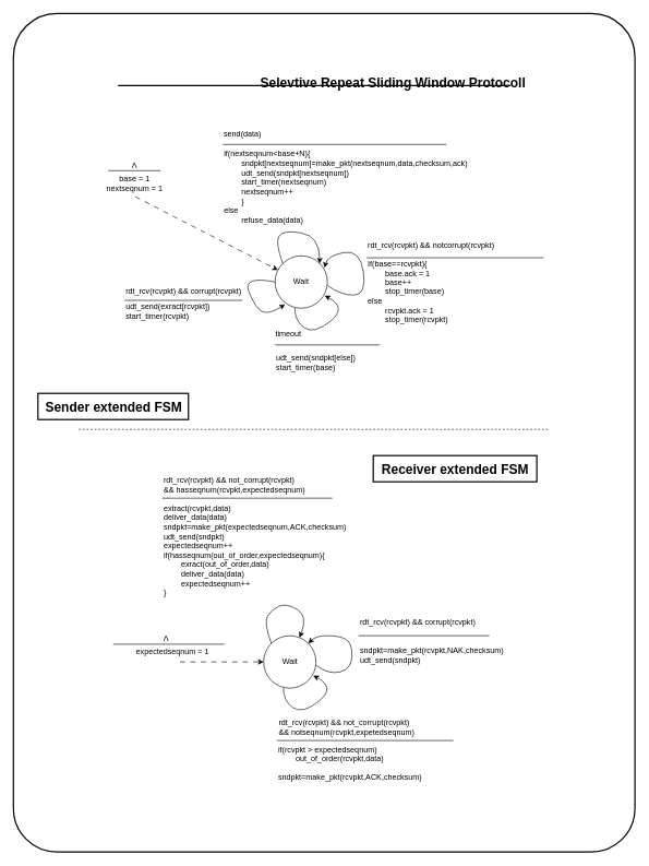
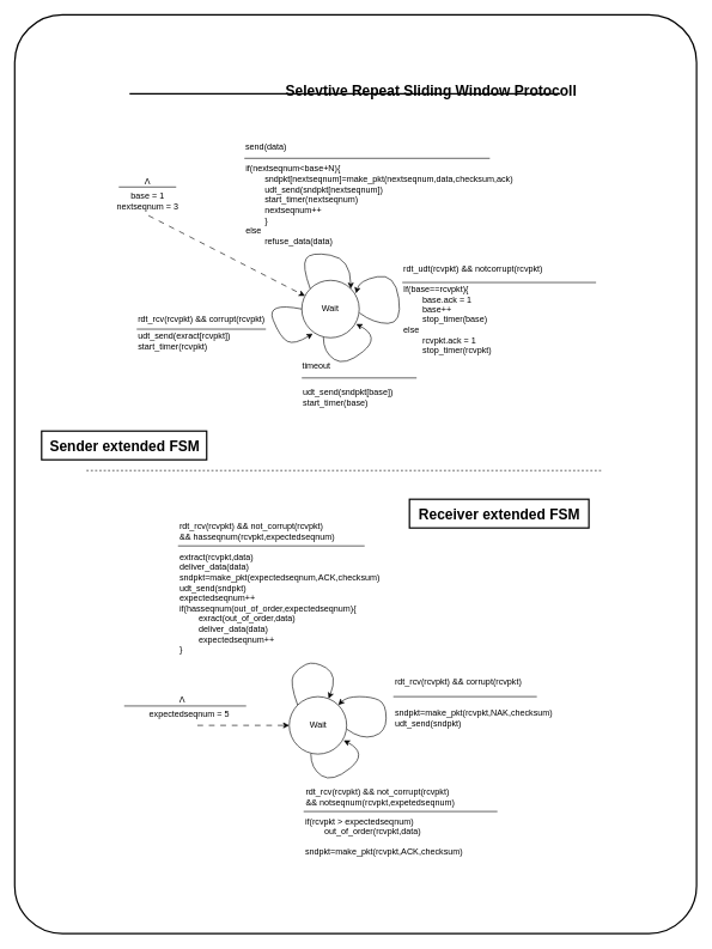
  <mxCell id="0" />
  <mxCell id="1" parent="0" />
  <mxCell id="2" value="" style="rounded=1;whiteSpace=wrap;html=1;strokeColor=default;strokeWidth=2;fontSize=20;fontColor=#1A1A1A;arcSize=7;" vertex="1" parent="1"><mxGeometry x="20" y="20" width="950" height="1280" as="geometry" /></mxCell>
  <mxCell id="3" value="sndpkt=make_pkt(rcvpkt,NAK,checksum)&lt;br&gt;udt_send(sndpkt)" style="text;html=1;align=left;verticalAlign=middle;resizable=0;points=[];autosize=1;" vertex="1" parent="1"><mxGeometry x="547.5" y="980" width="240" height="40" as="geometry" /></mxCell>
- <mxCell id="4" value="base = 1&lt;br&gt;nextseqnum = 1" style="text;html=1;align=center;verticalAlign=middle;resizable=0;points=[];autosize=1;labelBackgroundColor=none;" vertex="1" parent="1"><mxGeometry x="150" y="260" width="110" height="40" as="geometry" /></mxCell>
- <mxCell id="5" value="rdt_rcv(rcvpkt) &amp;amp;&amp;amp; notcorrupt(rcvpkt)" style="text;html=1;align=left;verticalAlign=middle;resizable=0;points=[];autosize=1;fontSize=12;labelBackgroundColor=none;" vertex="1" parent="1"><mxGeometry x="560" y="360" width="220" height="30" as="geometry" /></mxCell>
+ <mxCell id="4" value="base = 1&lt;br&gt;nextseqnum = 3" style="text;html=1;align=center;verticalAlign=middle;resizable=0;points=[];autosize=1;labelBackgroundColor=none;" vertex="1" parent="1"><mxGeometry x="150" y="260" width="110" height="40" as="geometry" /></mxCell>
+ <mxCell id="5" value="rdt_udt(rcvpkt) &amp;amp;&amp;amp; notcorrupt(rcvpkt)" style="text;html=1;align=left;verticalAlign=middle;resizable=0;points=[];autosize=1;fontSize=12;labelBackgroundColor=none;" vertex="1" parent="1"><mxGeometry x="560" y="360" width="220" height="30" as="geometry" /></mxCell>
  <mxCell id="6" value="If(base==rcvpkt){&lt;br&gt;&lt;span style=&quot;white-space: pre;&quot;&gt;&#09;&lt;/span&gt;base.ack = 1&lt;br&gt;&lt;span style=&quot;white-space: pre;&quot;&gt;&#09;&lt;/span&gt;base++&lt;br&gt; &lt;span style=&quot;white-space: pre;&quot;&gt;&#09;&lt;/span&gt;stop_timer(base)&lt;br&gt;else&lt;br&gt; &lt;span style=&quot;white-space: pre;&quot;&gt;&#09;&lt;/span&gt;rcvpkt.ack = 1&lt;br&gt;&lt;span style=&quot;white-space: pre;&quot;&gt;&#09;&lt;/span&gt;stop_timer(rcvpkt)" style="text;html=1;align=left;verticalAlign=middle;resizable=0;points=[];autosize=1;fontSize=12;labelBackgroundColor=none;" vertex="1" parent="1"><mxGeometry x="560" y="390" width="150" height="110" as="geometry" /></mxCell>
  <mxCell id="7" value="timeout" style="text;html=1;align=center;verticalAlign=middle;resizable=0;points=[];autosize=1;fontSize=12;labelBackgroundColor=none;" vertex="1" parent="1"><mxGeometry x="410" y="495" width="60" height="30" as="geometry" /></mxCell>
- <mxCell id="8" value="udt_send(sndpkt[else])&lt;br&gt;start_timer(base)" style="text;html=1;align=left;verticalAlign=middle;resizable=0;points=[];autosize=1;fontSize=12;labelBackgroundColor=none;" vertex="1" parent="1"><mxGeometry x="420" y="533" width="150" height="40" as="geometry" /></mxCell>
+ <mxCell id="8" value="udt_send(sndpkt[base])&lt;br&gt;start_timer(base)" style="text;html=1;align=left;verticalAlign=middle;resizable=0;points=[];autosize=1;fontSize=12;labelBackgroundColor=none;" vertex="1" parent="1"><mxGeometry x="420" y="533" width="150" height="40" as="geometry" /></mxCell>
  <mxCell id="9" value="Wait" style="ellipse;whiteSpace=wrap;html=1;aspect=fixed;labelBackgroundColor=none;" vertex="1" parent="1"><mxGeometry x="420" y="390" width="80" height="80" as="geometry" /></mxCell>
  <mxCell id="10" value="" style="endArrow=none;html=1;labelBackgroundColor=none;" edge="1" parent="1"><mxGeometry width="50" height="50" relative="1" as="geometry"><mxPoint x="340" y="220" as="sourcePoint" /><mxPoint x="682" y="220" as="targetPoint" /></mxGeometry></mxCell>
  <mxCell id="11" value="&lt;div&gt;if(nextseqnum&amp;lt;base+N){&lt;/div&gt;&lt;div&gt;&amp;nbsp;&lt;span style=&quot;white-space: pre;&quot;&gt;&#09;&lt;/span&gt;sndpkt[nextseqnum]=make_pkt(nextseqnum,data,checksum,ack)&lt;/div&gt;&lt;div&gt;&amp;nbsp;&lt;span style=&quot;white-space: pre;&quot;&gt;&#09;&lt;/span&gt;udt_send(sndpkt[nextseqnum])&lt;/div&gt;&lt;div&gt;&amp;nbsp;&lt;span style=&quot;white-space: pre;&quot;&gt;&#09;&lt;/span&gt;start_timer(nextseqnum)&lt;/div&gt;&lt;div&gt;&amp;nbsp;&lt;span style=&quot;white-space: pre;&quot;&gt;&#09;&lt;/span&gt;nextseqnum++&lt;/div&gt;&lt;div&gt;&amp;nbsp;&lt;span style=&quot;white-space: pre;&quot;&gt;&#09;&lt;/span&gt;}&lt;/div&gt;&lt;div&gt;else&lt;/div&gt;&lt;div&gt;&amp;nbsp;&lt;span style=&quot;white-space: pre;&quot;&gt;&#09;&lt;/span&gt;refuse_data(data)&lt;/div&gt;" style="text;html=1;align=left;verticalAlign=middle;resizable=0;points=[];autosize=1;labelBackgroundColor=none;" vertex="1" parent="1"><mxGeometry x="340" y="220" width="400" height="130" as="geometry" /></mxCell>
  <mxCell id="12" value="" style="curved=1;endArrow=classic;html=1;exitX=0;exitY=0;exitDx=0;exitDy=0;entryX=1;entryY=0;entryDx=0;entryDy=0;labelBackgroundColor=none;" edge="1" parent="1" source="9" target="9"><mxGeometry width="50" height="50" relative="1" as="geometry"><mxPoint x="450" y="380" as="sourcePoint" /><mxPoint x="488.72" y="414.72" as="targetPoint" /><Array as="points"><mxPoint x="420" y="370" /><mxPoint x="432" y="350" /><mxPoint x="488" y="360" /></Array></mxGeometry></mxCell>
  <mxCell id="13" value="" style="endArrow=classic;html=1;exitX=0.513;exitY=0.995;exitDx=0;exitDy=0;exitPerimeter=0;dashed=1;dashPattern=8 8;labelBackgroundColor=none;" edge="1" parent="1" source="4" target="9"><mxGeometry width="50" height="50" relative="1" as="geometry"><mxPoint x="300" y="430" as="sourcePoint" /><mxPoint x="410" y="430" as="targetPoint" /></mxGeometry></mxCell>
  <mxCell id="14" value="Λ" style="text;html=1;align=center;verticalAlign=middle;resizable=0;points=[];autosize=1;labelBackgroundColor=none;" vertex="1" parent="1"><mxGeometry x="190" y="237" width="30" height="30" as="geometry" /></mxCell>
  <mxCell id="15" value="" style="endArrow=none;html=1;strokeWidth=1;labelBackgroundColor=none;" edge="1" parent="1"><mxGeometry width="50" height="50" relative="1" as="geometry"><mxPoint x="245" y="260" as="sourcePoint" /><mxPoint x="165" y="260" as="targetPoint" /></mxGeometry></mxCell>
  <mxCell id="16" value="send(data)" style="text;html=1;align=center;verticalAlign=middle;resizable=0;points=[];autosize=1;labelBackgroundColor=none;" vertex="1" parent="1"><mxGeometry x="330" y="190" width="80" height="30" as="geometry" /></mxCell>
  <mxCell id="17" value="" style="endArrow=none;html=1;strokeWidth=1;fontSize=8;labelBackgroundColor=none;" edge="1" parent="1"><mxGeometry width="50" height="50" relative="1" as="geometry"><mxPoint x="420" y="526" as="sourcePoint" /><mxPoint x="580" y="526" as="targetPoint" /></mxGeometry></mxCell>
  <mxCell id="18" value="" style="curved=1;endArrow=classic;html=1;strokeWidth=1;fontSize=8;exitX=1.005;exitY=0.568;exitDx=0;exitDy=0;entryX=0.945;entryY=0.228;entryDx=0;entryDy=0;entryPerimeter=0;exitPerimeter=0;labelBackgroundColor=none;" edge="1" parent="1" source="9" target="9"><mxGeometry width="50" height="50" relative="1" as="geometry"><mxPoint x="500" y="470" as="sourcePoint" /><mxPoint x="500" y="420" as="targetPoint" /><Array as="points"><mxPoint x="520" y="450" /><mxPoint x="560" y="450" /><mxPoint x="550" y="380" /><mxPoint x="500" y="390" /></Array></mxGeometry></mxCell>
  <mxCell id="19" value="" style="endArrow=none;html=1;strokeWidth=1;fontSize=8;labelBackgroundColor=none;" edge="1" parent="1"><mxGeometry width="50" height="50" relative="1" as="geometry"><mxPoint x="560" y="393" as="sourcePoint" /><mxPoint x="830" y="393" as="targetPoint" /></mxGeometry></mxCell>
  <mxCell id="20" value="" style="curved=1;endArrow=classic;html=1;exitX=0.376;exitY=0.992;exitDx=0;exitDy=0;entryX=0.948;entryY=0.76;entryDx=0;entryDy=0;entryPerimeter=0;exitPerimeter=0;labelBackgroundColor=none;" edge="1" parent="1" source="9" target="9"><mxGeometry width="50" height="50" relative="1" as="geometry"><mxPoint x="391.716" y="521.716" as="sourcePoint" /><mxPoint x="448.284" y="521.716" as="targetPoint" /><Array as="points"><mxPoint x="450" y="490" /><mxPoint x="480" y="510" /><mxPoint x="530" y="469" /></Array></mxGeometry></mxCell>
  <mxCell id="21" value="rdt_rcv(rcvpkt) &amp;amp;&amp;amp; corrupt(rcvpkt)" style="text;html=1;align=left;verticalAlign=middle;resizable=0;points=[];autosize=1;fontSize=12;labelBackgroundColor=none;" vertex="1" parent="1"><mxGeometry x="190" y="430" width="200" height="30" as="geometry" /></mxCell>
  <mxCell id="22" value="" style="endArrow=none;html=1;strokeWidth=1;fontSize=8;labelBackgroundColor=none;" edge="1" parent="1"><mxGeometry width="50" height="50" relative="1" as="geometry"><mxPoint x="190" y="458" as="sourcePoint" /><mxPoint x="370" y="458" as="targetPoint" /></mxGeometry></mxCell>
  <mxCell id="23" value="" style="curved=1;endArrow=classic;html=1;exitX=0;exitY=0.5;exitDx=0;exitDy=0;entryX=0.19;entryY=0.928;entryDx=0;entryDy=0;entryPerimeter=0;labelBackgroundColor=none;" edge="1" parent="1" source="9" target="9"><mxGeometry width="50" height="50" relative="1" as="geometry"><mxPoint x="360.08" y="429.36" as="sourcePoint" /><mxPoint x="405.84" y="410.8" as="targetPoint" /><Array as="points"><mxPoint x="370" y="420" /><mxPoint x="390" y="470" /><mxPoint x="410" y="480" /></Array></mxGeometry></mxCell>
  <mxCell id="24" value="udt_send(exract[rcvpkt])&lt;br&gt;start_timer(rcvpkt)" style="text;html=1;align=left;verticalAlign=middle;resizable=0;points=[];autosize=1;" vertex="1" parent="1"><mxGeometry x="190" y="455" width="150" height="40" as="geometry" /></mxCell>
  <mxCell id="25" value="" style="curved=1;endArrow=classic;html=1;strokeWidth=1;fontSize=8;exitX=1.005;exitY=0.568;exitDx=0;exitDy=0;entryX=1;entryY=0;entryDx=0;entryDy=0;exitPerimeter=0;labelBackgroundColor=none;" edge="1" parent="1" target="28"><mxGeometry width="50" height="50" relative="1" as="geometry"><mxPoint x="482.9" y="1015.44" as="sourcePoint" /><mxPoint x="478.1" y="988.24" as="targetPoint" /><Array as="points"><mxPoint x="502.5" y="1030" /><mxPoint x="537.5" y="1020" /><mxPoint x="537.5" y="980" /><mxPoint x="517.5" y="970" /><mxPoint x="482.5" y="970" /></Array></mxGeometry></mxCell>
  <mxCell id="26" value="" style="curved=1;endArrow=classic;html=1;exitX=0.376;exitY=0.992;exitDx=0;exitDy=0;entryX=0.948;entryY=0.76;entryDx=0;entryDy=0;entryPerimeter=0;exitPerimeter=0;labelBackgroundColor=none;" edge="1" parent="1"><mxGeometry width="50" height="50" relative="1" as="geometry"><mxPoint x="432.58" y="1049.36" as="sourcePoint" /><mxPoint x="478.34" y="1030.8" as="targetPoint" /><Array as="points"><mxPoint x="432.5" y="1070" /><mxPoint x="462.5" y="1090" /><mxPoint x="512.5" y="1049" /></Array></mxGeometry></mxCell>
  <mxCell id="27" value="" style="curved=1;endArrow=classic;html=1;exitX=0;exitY=0;exitDx=0;exitDy=0;labelBackgroundColor=none;" edge="1" parent="1" source="28" target="28"><mxGeometry width="50" height="50" relative="1" as="geometry"><mxPoint x="432.5" y="960" as="sourcePoint" /><mxPoint x="471.22" y="994.72" as="targetPoint" /><Array as="points"><mxPoint x="402.5" y="950" /><mxPoint x="414.5" y="930" /><mxPoint x="437.5" y="920" /><mxPoint x="470.5" y="940" /></Array></mxGeometry></mxCell>
  <mxCell id="28" value="Wait" style="ellipse;whiteSpace=wrap;html=1;aspect=fixed;labelBackgroundColor=none;" vertex="1" parent="1"><mxGeometry x="402.5" y="970" width="80" height="80" as="geometry" /></mxCell>
  <mxCell id="29" value="" style="endArrow=classic;html=1;entryX=0;entryY=0.5;entryDx=0;entryDy=0;dashed=1;dashPattern=8 8;" edge="1" parent="1" target="28"><mxGeometry width="50" height="50" relative="1" as="geometry"><mxPoint x="274.5" y="1010" as="sourcePoint" /><mxPoint x="387.5" y="1010" as="targetPoint" /></mxGeometry></mxCell>
  <mxCell id="30" value="Λ" style="text;html=1;align=center;verticalAlign=middle;resizable=0;points=[];autosize=1;labelBackgroundColor=none;" vertex="1" parent="1"><mxGeometry x="237.5" y="960" width="30" height="30" as="geometry" /></mxCell>
  <mxCell id="31" value="" style="endArrow=none;html=1;strokeWidth=1;labelBackgroundColor=none;" edge="1" parent="1"><mxGeometry width="50" height="50" relative="1" as="geometry"><mxPoint x="342.5" y="983" as="sourcePoint" /><mxPoint x="172.5" y="983" as="targetPoint" /></mxGeometry></mxCell>
  <mxCell id="32" value="rdt_rcv(rcvpkt) &amp;amp;&amp;amp; not_corrupt(rcvpkt)&lt;br&gt;&amp;amp;&amp;amp; hasseqnum(rcvpkt,expectedseqnum)" style="text;html=1;align=left;verticalAlign=middle;resizable=0;points=[];autosize=1;" vertex="1" parent="1"><mxGeometry x="247.5" y="720" width="240" height="40" as="geometry" /></mxCell>
  <mxCell id="33" value="extract(rcvpkt,data)&lt;br&gt;deliver_data(data)&lt;br&gt;sndpkt=make_pkt(expectedseqnum,ACK,checksum)&lt;br&gt;udt_send(sndpkt)&lt;br&gt;expectedseqnum++&lt;br&gt;if(hasseqnum(out_of_order,expectedseqnum){&lt;br&gt;&lt;span style=&quot;white-space: pre;&quot;&gt;&#09;&lt;/span&gt;exract(out_of_order,data)&lt;br&gt;&lt;span style=&quot;white-space: pre;&quot;&gt;&#09;&lt;/span&gt;deliver_data(data)&lt;br&gt;&lt;span style=&quot;white-space: pre;&quot;&gt;&#09;&lt;/span&gt;expectedseqnum++&lt;br&gt;}" style="text;html=1;align=left;verticalAlign=middle;resizable=0;points=[];autosize=1;" vertex="1" parent="1"><mxGeometry x="247.5" y="760" width="300" height="160" as="geometry" /></mxCell>
  <mxCell id="34" value="" style="endArrow=none;html=1;" edge="1" parent="1"><mxGeometry width="50" height="50" relative="1" as="geometry"><mxPoint x="247.5" y="760" as="sourcePoint" /><mxPoint x="507.5" y="760" as="targetPoint" /></mxGeometry></mxCell>
  <mxCell id="35" value="rdt_rcv(rcvpkt) &amp;amp;&amp;amp; corrupt(rcvpkt)" style="text;html=1;align=left;verticalAlign=middle;resizable=0;points=[];autosize=1;" vertex="1" parent="1"><mxGeometry x="547.5" y="935" width="200" height="30" as="geometry" /></mxCell>
  <mxCell id="36" value="" style="endArrow=none;html=1;" edge="1" parent="1"><mxGeometry width="50" height="50" relative="1" as="geometry"><mxPoint x="547.5" y="970" as="sourcePoint" /><mxPoint x="747.5" y="970" as="targetPoint" /></mxGeometry></mxCell>
  <mxCell id="37" value="" style="endArrow=none;html=1;" edge="1" parent="1"><mxGeometry width="50" height="50" relative="1" as="geometry"><mxPoint x="422.5" y="1130" as="sourcePoint" /><mxPoint x="692.5" y="1130" as="targetPoint" /></mxGeometry></mxCell>
  <mxCell id="38" value="if(rcvpkt &amp;gt; expectedseqnum)&lt;br&gt;&lt;span style=&quot;white-space: pre;&quot;&gt;&#09;&lt;/span&gt;out_of_order(rcvpkt,data)&lt;br&gt;&lt;br&gt;sndpkt=make_pkt(rcvpkt,ACK,checksum)" style="text;html=1;align=left;verticalAlign=middle;resizable=0;points=[];autosize=1;" vertex="1" parent="1"><mxGeometry x="422.5" y="1130" width="240" height="70" as="geometry" /></mxCell>
- <mxCell id="39" value="expectedseqnum = 1" style="text;html=1;align=center;verticalAlign=middle;resizable=0;points=[];autosize=1;" vertex="1" parent="1"><mxGeometry x="192.5" y="980" width="140" height="30" as="geometry" /></mxCell>
+ <mxCell id="39" value="expectedseqnum = 5" style="text;html=1;align=center;verticalAlign=middle;resizable=0;points=[];autosize=1;" vertex="1" parent="1"><mxGeometry x="192.5" y="980" width="140" height="30" as="geometry" /></mxCell>
  <mxCell id="40" value="" style="endArrow=none;dashed=1;html=1;entryX=1;entryY=0.5;entryDx=0;entryDy=0;exitX=0;exitY=0.5;exitDx=0;exitDy=0;" edge="1" parent="1"><mxGeometry width="50" height="50" relative="1" as="geometry"><mxPoint x="120" y="655" as="sourcePoint" /><mxPoint x="840" y="655" as="targetPoint" /></mxGeometry></mxCell>
  <mxCell id="41" value="Receiver extended FSM" style="text;html=1;align=center;verticalAlign=middle;resizable=0;points=[];autosize=1;fontSize=20;fontStyle=1;perimeterSpacing=0;strokeWidth=2;strokeColor=default;" vertex="1" parent="1"><mxGeometry x="570" y="695" width="250" height="40" as="geometry" /></mxCell>
  <mxCell id="42" value="Selevtive Repeat Sliding Window Protocoll" style="text;html=1;align=center;verticalAlign=middle;resizable=0;points=[];autosize=1;fontSize=20;fontStyle=1;perimeterSpacing=0;strokeWidth=1;" vertex="1" parent="1"><mxGeometry x="385" y="105" width="430" height="40" as="geometry" /></mxCell>
  <mxCell id="43" value="" style="endArrow=none;html=1;fontSize=20;strokeWidth=2;" edge="1" parent="1"><mxGeometry width="50" height="50" relative="1" as="geometry"><mxPoint x="180" y="130" as="sourcePoint" /><mxPoint x="780" y="130" as="targetPoint" /></mxGeometry></mxCell>
  <mxCell id="44" value="Sender extended FSM" style="text;html=1;align=center;verticalAlign=middle;resizable=0;points=[];autosize=1;fontSize=20;fontStyle=1;perimeterSpacing=0;strokeWidth=2;strokeColor=default;" vertex="1" parent="1"><mxGeometry x="57.5" y="600" width="230" height="40" as="geometry" /></mxCell>
  <mxCell id="45" value="&lt;div style=&quot;text-align: left;&quot;&gt;&lt;span style=&quot;background-color: initial;&quot;&gt;rdt_rcv(rcvpkt) &amp;amp;&amp;amp; not_corrupt(rcvpkt)&lt;/span&gt;&lt;/div&gt;&lt;div style=&quot;text-align: left;&quot;&gt;&lt;span style=&quot;background-color: initial;&quot;&gt;&amp;amp;&amp;amp; notseqnum(rcvpkt,expetedseqnum)&lt;/span&gt;&lt;/div&gt;" style="text;html=1;align=center;verticalAlign=middle;resizable=0;points=[];autosize=1;strokeColor=none;fillColor=none;" vertex="1" parent="1"><mxGeometry x="414" y="1090" width="230" height="40" as="geometry" /></mxCell>
